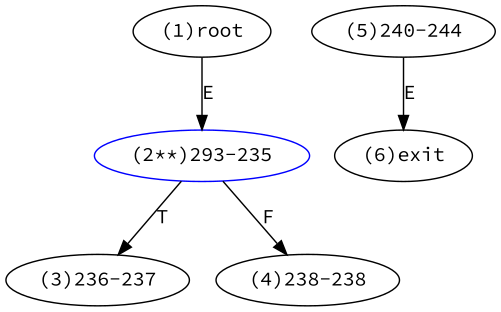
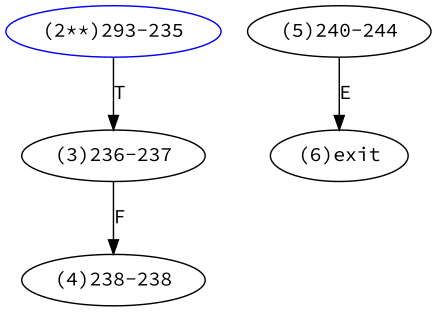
  digraph {
    fontname="Source Code Pro"
    node [fontname="Source Code Pro"]
    edge [fontname="Source Code Pro"]
-   n1 [label="(1)root"]
    n2 [color=blue label="(2**)293-235"]
    n3 [label="(3)236-237"]
    n4 [label="(4)238-238"]
    n5 [label="(5)240-244"]
    n6 [label="(6)exit"]
-   n1 -> n2 [label=E]
    n2 -> n3 [label=T]
-   n2 -> n4 [label=F]
+   n3 -> n4 [label=F]
    n5 -> n6 [label=E]
  }
